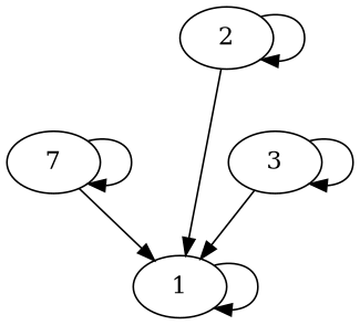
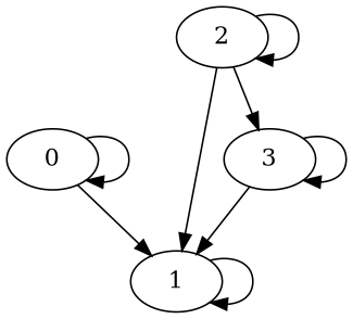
  digraph {
    1
-   0 [label=7]
+   0
    3
    2
    1 -> 1
    0 -> 1
    0 -> 0
    3 -> 1
    3 -> 3
    2 -> 1
+   2 -> 3
    2 -> 2
  }
